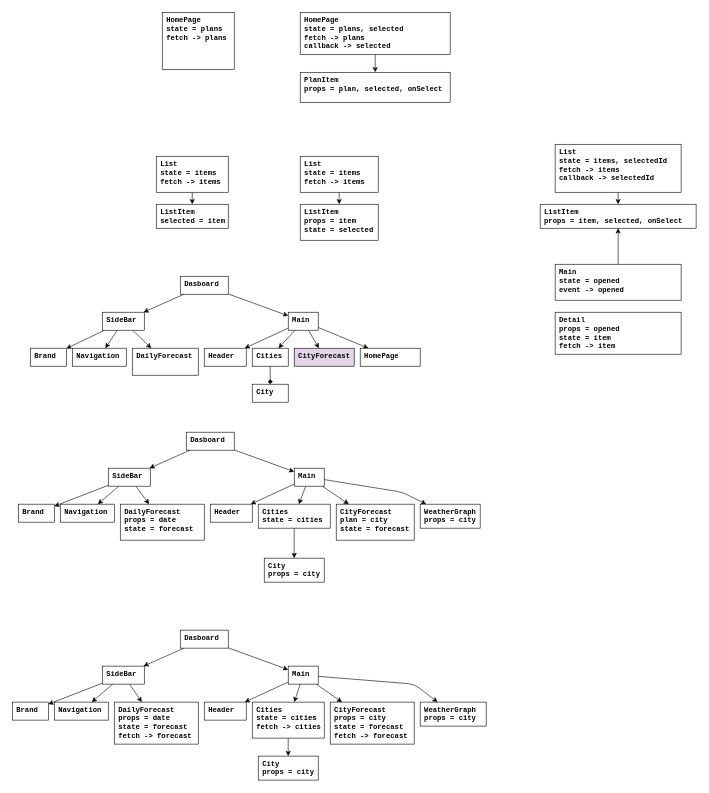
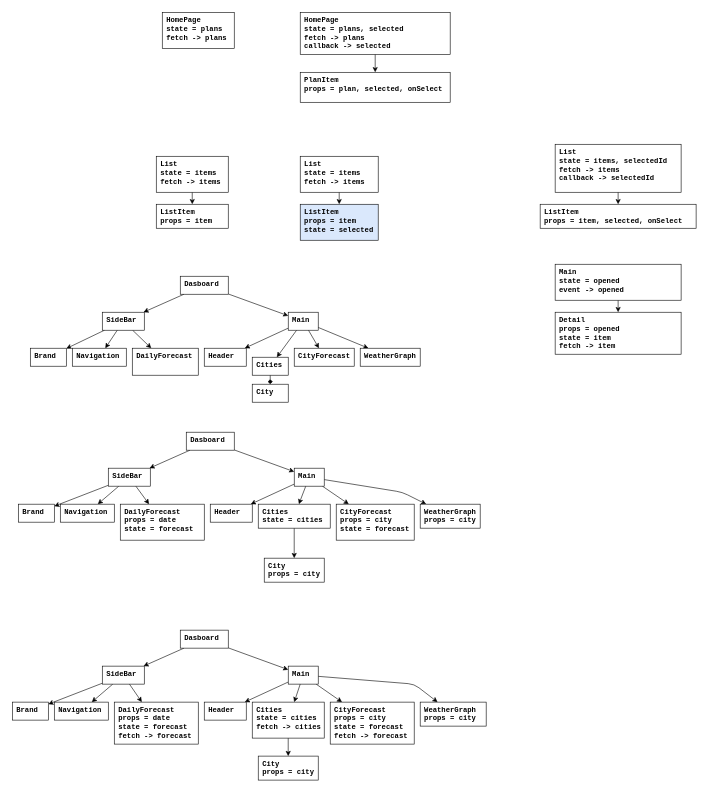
  <mxCell id="0" />
  <mxCell id="1" parent="0" />
- <mxCell id="2" value="&lt;b&gt;HomePage&lt;br&gt;state = plans&lt;br&gt;fetch -&amp;gt; plans&lt;br&gt;&lt;/b&gt;" style="rounded=0;whiteSpace=wrap;html=1;fontFamily=Courier New;align=left;verticalAlign=top;spacingLeft=5;" parent="1" vertex="1"><mxGeometry x="270" y="20" width="120" height="95" as="geometry" /></mxCell>
+ <mxCell id="2" value="&lt;b&gt;HomePage&lt;br&gt;state = plans&lt;br&gt;fetch -&amp;gt; plans&lt;br&gt;&lt;/b&gt;" style="rounded=0;whiteSpace=wrap;html=1;fontFamily=Courier New;align=left;verticalAlign=top;spacingLeft=5;" parent="1" vertex="1"><mxGeometry x="270" y="20" width="120" height="60" as="geometry" /></mxCell>
  <mxCell id="3" style="edgeStyle=none;html=1;fontFamily=Courier New;rounded=0;" parent="1" source="4" target="5" edge="1"><mxGeometry relative="1" as="geometry" /></mxCell>
  <mxCell id="4" value="&lt;b&gt;HomePage&lt;br&gt;state = plans, selected&lt;br&gt;fetch -&amp;gt; plans&lt;br&gt;callback -&amp;gt; selected&lt;br&gt;&lt;/b&gt;" style="rounded=0;whiteSpace=wrap;html=1;fontFamily=Courier New;align=left;verticalAlign=top;spacingLeft=5;" parent="1" vertex="1"><mxGeometry x="500" y="20" width="250" height="70" as="geometry" /></mxCell>
  <mxCell id="5" value="&lt;b&gt;PlanItem&lt;br&gt;props = plan, selected, onSelect&lt;br&gt;&lt;br&gt;&lt;/b&gt;" style="rounded=0;whiteSpace=wrap;html=1;fontFamily=Courier New;align=left;verticalAlign=top;spacingLeft=5;" parent="1" vertex="1"><mxGeometry x="500" y="120" width="250" height="50" as="geometry" /></mxCell>
  <mxCell id="6" style="edgeStyle=none;html=1;" parent="1" source="7" target="8" edge="1"><mxGeometry relative="1" as="geometry" /></mxCell>
  <mxCell id="7" value="&lt;b&gt;List&lt;br&gt;state = items&lt;br&gt;fetch -&amp;gt; items&lt;br&gt;&lt;/b&gt;" style="rounded=0;whiteSpace=wrap;html=1;fontFamily=Courier New;align=left;verticalAlign=top;spacingLeft=5;" parent="1" vertex="1"><mxGeometry x="260" y="260" width="120" height="60" as="geometry" /></mxCell>
- <mxCell id="8" value="&lt;b&gt;ListItem&lt;br&gt;selected = item&lt;br&gt;&lt;/b&gt;" style="rounded=0;whiteSpace=wrap;html=1;fontFamily=Courier New;align=left;verticalAlign=top;spacingLeft=5;" parent="1" vertex="1"><mxGeometry x="260" y="340" width="120" height="40" as="geometry" /></mxCell>
+ <mxCell id="8" value="&lt;b&gt;ListItem&lt;br&gt;props = item&lt;br&gt;&lt;/b&gt;" style="rounded=0;whiteSpace=wrap;html=1;fontFamily=Courier New;align=left;verticalAlign=top;spacingLeft=5;" parent="1" vertex="1"><mxGeometry x="260" y="340" width="120" height="40" as="geometry" /></mxCell>
  <mxCell id="9" style="edgeStyle=none;html=1;" parent="1" source="10" target="11" edge="1"><mxGeometry relative="1" as="geometry" /></mxCell>
  <mxCell id="10" value="&lt;b&gt;List&lt;br&gt;state = items&lt;br&gt;fetch -&amp;gt; items&lt;br&gt;&lt;/b&gt;" style="rounded=0;whiteSpace=wrap;html=1;fontFamily=Courier New;align=left;verticalAlign=top;spacingLeft=5;" parent="1" vertex="1"><mxGeometry x="500" y="260" width="130" height="60" as="geometry" /></mxCell>
- <mxCell id="11" value="&lt;b&gt;ListItem&lt;br&gt;props = item&lt;br&gt;state = selected&lt;br&gt;&lt;/b&gt;" style="rounded=0;whiteSpace=wrap;html=1;fontFamily=Courier New;align=left;verticalAlign=top;spacingLeft=5;" parent="1" vertex="1"><mxGeometry x="500" y="340" width="130" height="60" as="geometry" /></mxCell>
+ <mxCell id="11" value="&lt;b&gt;ListItem&lt;br&gt;props = item&lt;br&gt;state = selected&lt;br&gt;&lt;/b&gt;" style="rounded=0;whiteSpace=wrap;html=1;fontFamily=Courier New;align=left;verticalAlign=top;spacingLeft=5;fillColor=#dae8fc;" parent="1" vertex="1"><mxGeometry x="500" y="340" width="130" height="60" as="geometry" /></mxCell>
  <mxCell id="12" style="edgeStyle=none;html=1;" parent="1" source="15" target="16" edge="1"><mxGeometry relative="1" as="geometry" /></mxCell>
  <mxCell id="13" style="edgeStyle=none;html=1;" parent="1" source="15" target="17" edge="1"><mxGeometry relative="1" as="geometry" /></mxCell>
  <mxCell id="14" style="edgeStyle=none;html=1;" parent="1" source="15" target="18" edge="1"><mxGeometry relative="1" as="geometry" /></mxCell>
  <mxCell id="15" value="&lt;b&gt;SideBar&lt;br&gt;&lt;/b&gt;" style="rounded=0;whiteSpace=wrap;html=1;fontFamily=Courier New;align=left;verticalAlign=top;spacingLeft=5;" parent="1" vertex="1"><mxGeometry x="170" y="520" width="70" height="30" as="geometry" /></mxCell>
  <mxCell id="16" value="&lt;b&gt;Brand&lt;br&gt;&lt;/b&gt;" style="rounded=0;whiteSpace=wrap;html=1;fontFamily=Courier New;align=left;verticalAlign=top;spacingLeft=5;" parent="1" vertex="1"><mxGeometry x="50" y="580" width="60" height="30" as="geometry" /></mxCell>
  <mxCell id="17" value="&lt;b&gt;Navigation&lt;br&gt;&lt;/b&gt;" style="rounded=0;whiteSpace=wrap;html=1;fontFamily=Courier New;align=left;verticalAlign=top;spacingLeft=5;" parent="1" vertex="1"><mxGeometry x="120" y="580" width="90" height="30" as="geometry" /></mxCell>
  <mxCell id="18" value="&lt;b&gt;DailyForecast&lt;br&gt;&lt;/b&gt;" style="rounded=0;whiteSpace=wrap;html=1;fontFamily=Courier New;align=left;verticalAlign=top;spacingLeft=5;" parent="1" vertex="1"><mxGeometry x="220" y="580" width="110" height="45" as="geometry" /></mxCell>
  <mxCell id="19" style="edgeStyle=none;html=1;" parent="1" source="21" target="15" edge="1"><mxGeometry relative="1" as="geometry" /></mxCell>
  <mxCell id="20" style="edgeStyle=none;html=1;" parent="1" source="21" target="26" edge="1"><mxGeometry relative="1" as="geometry" /></mxCell>
  <mxCell id="21" value="&lt;b&gt;Dasboard&lt;br&gt;&lt;/b&gt;" style="rounded=0;whiteSpace=wrap;html=1;fontFamily=Courier New;align=left;verticalAlign=top;spacingLeft=5;" parent="1" vertex="1"><mxGeometry x="300" y="460" width="80" height="30" as="geometry" /></mxCell>
  <mxCell id="22" style="edgeStyle=none;html=1;" parent="1" source="26" target="27" edge="1"><mxGeometry relative="1" as="geometry" /></mxCell>
  <mxCell id="23" style="edgeStyle=none;html=1;" parent="1" source="26" target="29" edge="1"><mxGeometry relative="1" as="geometry" /></mxCell>
  <mxCell id="24" style="edgeStyle=none;html=1;" parent="1" source="26" target="30" edge="1"><mxGeometry relative="1" as="geometry" /></mxCell>
  <mxCell id="25" style="edgeStyle=none;html=1;" parent="1" source="26" target="31" edge="1"><mxGeometry relative="1" as="geometry" /></mxCell>
  <mxCell id="26" value="&lt;b&gt;Main&lt;br&gt;&lt;/b&gt;" style="rounded=0;whiteSpace=wrap;html=1;fontFamily=Courier New;align=left;verticalAlign=top;spacingLeft=5;" parent="1" vertex="1"><mxGeometry x="480" y="520" width="50" height="30" as="geometry" /></mxCell>
  <mxCell id="27" value="&lt;b&gt;Header&lt;br&gt;&lt;/b&gt;" style="rounded=0;whiteSpace=wrap;html=1;fontFamily=Courier New;align=left;verticalAlign=top;spacingLeft=5;" parent="1" vertex="1"><mxGeometry x="340" y="580" width="70" height="30" as="geometry" /></mxCell>
  <mxCell id="28" style="edgeStyle=none;html=1;endArrow=diamond;" parent="1" source="29" target="32" edge="1"><mxGeometry relative="1" as="geometry" /></mxCell>
- <mxCell id="29" value="&lt;b&gt;Cities&lt;br&gt;&lt;/b&gt;" style="rounded=0;whiteSpace=wrap;html=1;fontFamily=Courier New;align=left;verticalAlign=top;spacingLeft=5;" parent="1" vertex="1"><mxGeometry x="420" y="580" width="60" height="30" as="geometry" /></mxCell>
- <mxCell id="30" value="&lt;b&gt;CityForecast&lt;br&gt;&lt;/b&gt;" style="rounded=0;whiteSpace=wrap;html=1;fontFamily=Courier New;align=left;verticalAlign=top;spacingLeft=5;fillColor=#e1d5e7;" parent="1" vertex="1"><mxGeometry x="490" y="580" width="100" height="30" as="geometry" /></mxCell>
- <mxCell id="31" value="&lt;b&gt;HomePage&lt;br&gt;&lt;/b&gt;" style="rounded=0;whiteSpace=wrap;html=1;fontFamily=Courier New;align=left;verticalAlign=top;spacingLeft=5;" parent="1" vertex="1"><mxGeometry x="600" y="580" width="100" height="30" as="geometry" /></mxCell>
+ <mxCell id="29" value="&lt;b&gt;Cities&lt;br&gt;&lt;/b&gt;" style="rounded=0;whiteSpace=wrap;html=1;fontFamily=Courier New;align=left;verticalAlign=top;spacingLeft=5;" parent="1" vertex="1"><mxGeometry x="420" y="595" width="60" height="30" as="geometry" /></mxCell>
+ <mxCell id="30" value="&lt;b&gt;CityForecast&lt;br&gt;&lt;/b&gt;" style="rounded=0;whiteSpace=wrap;html=1;fontFamily=Courier New;align=left;verticalAlign=top;spacingLeft=5;" parent="1" vertex="1"><mxGeometry x="490" y="580" width="100" height="30" as="geometry" /></mxCell>
+ <mxCell id="31" value="&lt;b&gt;WeatherGraph&lt;br&gt;&lt;/b&gt;" style="rounded=0;whiteSpace=wrap;html=1;fontFamily=Courier New;align=left;verticalAlign=top;spacingLeft=5;" parent="1" vertex="1"><mxGeometry x="600" y="580" width="100" height="30" as="geometry" /></mxCell>
  <mxCell id="32" value="&lt;b&gt;City&lt;br&gt;&lt;/b&gt;" style="rounded=0;whiteSpace=wrap;html=1;fontFamily=Courier New;align=left;verticalAlign=top;spacingLeft=5;" parent="1" vertex="1"><mxGeometry x="420" y="640" width="60" height="30" as="geometry" /></mxCell>
  <mxCell id="33" style="edgeStyle=none;html=1;" parent="1" source="36" target="37" edge="1"><mxGeometry relative="1" as="geometry" /></mxCell>
  <mxCell id="34" style="edgeStyle=none;html=1;" parent="1" source="36" target="38" edge="1"><mxGeometry relative="1" as="geometry" /></mxCell>
  <mxCell id="35" style="edgeStyle=none;html=1;" parent="1" source="36" target="39" edge="1"><mxGeometry relative="1" as="geometry" /></mxCell>
  <mxCell id="36" value="&lt;b&gt;SideBar&lt;br&gt;&lt;/b&gt;" style="rounded=0;whiteSpace=wrap;html=1;fontFamily=Courier New;align=left;verticalAlign=top;spacingLeft=5;" parent="1" vertex="1"><mxGeometry x="180" y="780" width="70" height="30" as="geometry" /></mxCell>
  <mxCell id="37" value="&lt;b&gt;Brand&lt;br&gt;&lt;/b&gt;" style="rounded=0;whiteSpace=wrap;html=1;fontFamily=Courier New;align=left;verticalAlign=top;spacingLeft=5;" parent="1" vertex="1"><mxGeometry x="30" y="840" width="60" height="30" as="geometry" /></mxCell>
  <mxCell id="38" value="&lt;b&gt;Navigation&lt;br&gt;&lt;/b&gt;" style="rounded=0;whiteSpace=wrap;html=1;fontFamily=Courier New;align=left;verticalAlign=top;spacingLeft=5;" parent="1" vertex="1"><mxGeometry x="100" y="840" width="90" height="30" as="geometry" /></mxCell>
  <mxCell id="39" value="&lt;b&gt;DailyForecast&lt;br&gt;props = date&lt;br&gt;state = forecast&lt;br&gt;&lt;/b&gt;" style="rounded=0;whiteSpace=wrap;html=1;fontFamily=Courier New;align=left;verticalAlign=top;spacingLeft=5;" parent="1" vertex="1"><mxGeometry x="200" y="840" width="140" height="60" as="geometry" /></mxCell>
  <mxCell id="40" style="edgeStyle=none;html=1;" parent="1" source="42" target="36" edge="1"><mxGeometry relative="1" as="geometry" /></mxCell>
  <mxCell id="41" style="edgeStyle=none;html=1;" parent="1" source="42" target="47" edge="1"><mxGeometry relative="1" as="geometry" /></mxCell>
  <mxCell id="42" value="&lt;b&gt;Dasboard&lt;br&gt;&lt;/b&gt;" style="rounded=0;whiteSpace=wrap;html=1;fontFamily=Courier New;align=left;verticalAlign=top;spacingLeft=5;" parent="1" vertex="1"><mxGeometry x="310" y="720" width="80" height="30" as="geometry" /></mxCell>
  <mxCell id="43" style="edgeStyle=none;html=1;" parent="1" source="47" target="48" edge="1"><mxGeometry relative="1" as="geometry" /></mxCell>
  <mxCell id="44" style="edgeStyle=none;html=1;" parent="1" source="47" target="50" edge="1"><mxGeometry relative="1" as="geometry" /></mxCell>
  <mxCell id="45" style="edgeStyle=none;html=1;" parent="1" source="47" target="51" edge="1"><mxGeometry relative="1" as="geometry" /></mxCell>
  <mxCell id="46" style="edgeStyle=none;html=1;" parent="1" source="47" target="52" edge="1"><mxGeometry relative="1" as="geometry"><Array as="points"><mxPoint x="670" y="820" /></Array></mxGeometry></mxCell>
  <mxCell id="47" value="&lt;b&gt;Main&lt;br&gt;&lt;/b&gt;" style="rounded=0;whiteSpace=wrap;html=1;fontFamily=Courier New;align=left;verticalAlign=top;spacingLeft=5;" parent="1" vertex="1"><mxGeometry x="490" y="780" width="50" height="30" as="geometry" /></mxCell>
  <mxCell id="48" value="&lt;b&gt;Header&lt;br&gt;&lt;/b&gt;" style="rounded=0;whiteSpace=wrap;html=1;fontFamily=Courier New;align=left;verticalAlign=top;spacingLeft=5;" parent="1" vertex="1"><mxGeometry x="350" y="840" width="70" height="30" as="geometry" /></mxCell>
  <mxCell id="49" style="edgeStyle=none;html=1;" parent="1" source="50" target="53" edge="1"><mxGeometry relative="1" as="geometry" /></mxCell>
  <mxCell id="50" value="&lt;b&gt;Cities&lt;br&gt;state = cities&lt;br&gt;&lt;/b&gt;" style="rounded=0;whiteSpace=wrap;html=1;fontFamily=Courier New;align=left;verticalAlign=top;spacingLeft=5;" parent="1" vertex="1"><mxGeometry x="430" y="840" width="120" height="40" as="geometry" /></mxCell>
- <mxCell id="51" value="&lt;b&gt;CityForecast&lt;br&gt;plan = city&lt;br&gt;state = forecast&lt;br&gt;&lt;/b&gt;" style="rounded=0;whiteSpace=wrap;html=1;fontFamily=Courier New;align=left;verticalAlign=top;spacingLeft=5;" parent="1" vertex="1"><mxGeometry x="560" y="840" width="130" height="60" as="geometry" /></mxCell>
+ <mxCell id="51" value="&lt;b&gt;CityForecast&lt;br&gt;props = city&lt;br&gt;state = forecast&lt;br&gt;&lt;/b&gt;" style="rounded=0;whiteSpace=wrap;html=1;fontFamily=Courier New;align=left;verticalAlign=top;spacingLeft=5;" parent="1" vertex="1"><mxGeometry x="560" y="840" width="130" height="60" as="geometry" /></mxCell>
  <mxCell id="52" value="&lt;b&gt;WeatherGraph&lt;br&gt;props = city&lt;br&gt;&lt;/b&gt;" style="rounded=0;whiteSpace=wrap;html=1;fontFamily=Courier New;align=left;verticalAlign=top;spacingLeft=5;" parent="1" vertex="1"><mxGeometry x="700" y="840" width="100" height="40" as="geometry" /></mxCell>
  <mxCell id="53" value="&lt;b&gt;City&lt;br&gt;props = city&lt;br&gt;&lt;/b&gt;" style="rounded=0;whiteSpace=wrap;html=1;fontFamily=Courier New;align=left;verticalAlign=top;spacingLeft=5;" parent="1" vertex="1"><mxGeometry x="440" y="930" width="100" height="40" as="geometry" /></mxCell>
  <mxCell id="54" style="edgeStyle=none;html=1;" parent="1" source="57" target="58" edge="1"><mxGeometry relative="1" as="geometry" /></mxCell>
  <mxCell id="55" style="edgeStyle=none;html=1;" parent="1" source="57" target="59" edge="1"><mxGeometry relative="1" as="geometry" /></mxCell>
  <mxCell id="56" style="edgeStyle=none;html=1;" parent="1" source="57" target="60" edge="1"><mxGeometry relative="1" as="geometry" /></mxCell>
  <mxCell id="57" value="&lt;b&gt;SideBar&lt;br&gt;&lt;/b&gt;" style="rounded=0;whiteSpace=wrap;html=1;fontFamily=Courier New;align=left;verticalAlign=top;spacingLeft=5;" parent="1" vertex="1"><mxGeometry x="170" y="1110" width="70" height="30" as="geometry" /></mxCell>
  <mxCell id="58" value="&lt;b&gt;Brand&lt;br&gt;&lt;/b&gt;" style="rounded=0;whiteSpace=wrap;html=1;fontFamily=Courier New;align=left;verticalAlign=top;spacingLeft=5;" parent="1" vertex="1"><mxGeometry x="20" y="1170" width="60" height="30" as="geometry" /></mxCell>
  <mxCell id="59" value="&lt;b&gt;Navigation&lt;br&gt;&lt;/b&gt;" style="rounded=0;whiteSpace=wrap;html=1;fontFamily=Courier New;align=left;verticalAlign=top;spacingLeft=5;" parent="1" vertex="1"><mxGeometry x="90" y="1170" width="90" height="30" as="geometry" /></mxCell>
  <mxCell id="60" value="&lt;b&gt;DailyForecast&lt;br&gt;props = date&lt;br&gt;state = forecast&lt;br&gt;fetch -&amp;gt; forecast&lt;br&gt;&lt;/b&gt;" style="rounded=0;whiteSpace=wrap;html=1;fontFamily=Courier New;align=left;verticalAlign=top;spacingLeft=5;" parent="1" vertex="1"><mxGeometry x="190" y="1170" width="140" height="70" as="geometry" /></mxCell>
  <mxCell id="61" style="edgeStyle=none;html=1;" parent="1" source="63" target="57" edge="1"><mxGeometry relative="1" as="geometry" /></mxCell>
  <mxCell id="62" style="edgeStyle=none;html=1;" parent="1" source="63" target="68" edge="1"><mxGeometry relative="1" as="geometry" /></mxCell>
  <mxCell id="63" value="&lt;b&gt;Dasboard&lt;br&gt;&lt;/b&gt;" style="rounded=0;whiteSpace=wrap;html=1;fontFamily=Courier New;align=left;verticalAlign=top;spacingLeft=5;" parent="1" vertex="1"><mxGeometry x="300" y="1050" width="80" height="30" as="geometry" /></mxCell>
  <mxCell id="64" style="edgeStyle=none;html=1;" parent="1" source="68" target="69" edge="1"><mxGeometry relative="1" as="geometry" /></mxCell>
  <mxCell id="65" style="edgeStyle=none;html=1;" parent="1" source="68" target="71" edge="1"><mxGeometry relative="1" as="geometry" /></mxCell>
  <mxCell id="66" style="edgeStyle=none;html=1;" parent="1" source="68" target="72" edge="1"><mxGeometry relative="1" as="geometry" /></mxCell>
  <mxCell id="67" style="edgeStyle=none;html=1;" parent="1" source="68" target="73" edge="1"><mxGeometry relative="1" as="geometry"><Array as="points"><mxPoint x="690" y="1140" /></Array></mxGeometry></mxCell>
  <mxCell id="68" value="&lt;b&gt;Main&lt;br&gt;&lt;/b&gt;" style="rounded=0;whiteSpace=wrap;html=1;fontFamily=Courier New;align=left;verticalAlign=top;spacingLeft=5;" parent="1" vertex="1"><mxGeometry x="480" y="1110" width="50" height="30" as="geometry" /></mxCell>
  <mxCell id="69" value="&lt;b&gt;Header&lt;br&gt;&lt;/b&gt;" style="rounded=0;whiteSpace=wrap;html=1;fontFamily=Courier New;align=left;verticalAlign=top;spacingLeft=5;" parent="1" vertex="1"><mxGeometry x="340" y="1170" width="70" height="30" as="geometry" /></mxCell>
  <mxCell id="70" style="edgeStyle=none;html=1;" parent="1" source="71" target="74" edge="1"><mxGeometry relative="1" as="geometry" /></mxCell>
  <mxCell id="71" value="&lt;b&gt;Cities&lt;br&gt;state = cities&lt;br&gt;fetch -&amp;gt; cities&lt;br&gt;&lt;/b&gt;" style="rounded=0;whiteSpace=wrap;html=1;fontFamily=Courier New;align=left;verticalAlign=top;spacingLeft=5;" parent="1" vertex="1"><mxGeometry x="420" y="1170" width="120" height="60" as="geometry" /></mxCell>
  <mxCell id="72" value="&lt;b&gt;CityForecast&lt;br&gt;props = city&lt;br&gt;state = forecast&lt;br&gt;fetch -&amp;gt; forecast&lt;br&gt;&lt;/b&gt;" style="rounded=0;whiteSpace=wrap;html=1;fontFamily=Courier New;align=left;verticalAlign=top;spacingLeft=5;" parent="1" vertex="1"><mxGeometry x="550" y="1170" width="140" height="70" as="geometry" /></mxCell>
  <mxCell id="73" value="&lt;b&gt;WeatherGraph&lt;br&gt;props = city&lt;br&gt;&lt;/b&gt;" style="rounded=0;whiteSpace=wrap;html=1;fontFamily=Courier New;align=left;verticalAlign=top;spacingLeft=5;" parent="1" vertex="1"><mxGeometry x="700" y="1170" width="110" height="40" as="geometry" /></mxCell>
  <mxCell id="74" value="&lt;b&gt;City&lt;br&gt;props = city&lt;br&gt;&lt;/b&gt;" style="rounded=0;whiteSpace=wrap;html=1;fontFamily=Courier New;align=left;verticalAlign=top;spacingLeft=5;" parent="1" vertex="1"><mxGeometry x="430" y="1260" width="100" height="40" as="geometry" /></mxCell>
  <mxCell id="75" style="edgeStyle=none;html=1;" parent="1" source="76" target="77" edge="1"><mxGeometry relative="1" as="geometry" /></mxCell>
  <mxCell id="76" value="&lt;b&gt;List&lt;br&gt;state = items, selectedId&lt;br&gt;fetch -&amp;gt; items&lt;br&gt;callback -&amp;gt; selectedId&lt;br&gt;&lt;/b&gt;" style="rounded=0;whiteSpace=wrap;html=1;fontFamily=Courier New;align=left;verticalAlign=top;spacingLeft=5;" parent="1" vertex="1"><mxGeometry x="925" y="240" width="210" height="80" as="geometry" /></mxCell>
  <mxCell id="77" value="&lt;b&gt;ListItem&lt;br&gt;props = item, selected, onSelect&lt;br&gt;&lt;/b&gt;" style="rounded=0;whiteSpace=wrap;html=1;fontFamily=Courier New;align=left;verticalAlign=top;spacingLeft=5;" parent="1" vertex="1"><mxGeometry x="900" y="340" width="260" height="40" as="geometry" /></mxCell>
- <mxCell id="78" style="edgeStyle=none;html=1;" parent="1" source="79" target="77" edge="1"><mxGeometry relative="1" as="geometry" /></mxCell>
+ <mxCell id="78" style="edgeStyle=none;html=1;" parent="1" source="79" target="80" edge="1"><mxGeometry relative="1" as="geometry" /></mxCell>
  <mxCell id="79" value="&lt;b&gt;Main&lt;br&gt;state = opened&lt;br&gt;event -&amp;gt; opened&lt;br&gt;&lt;/b&gt;" style="rounded=0;whiteSpace=wrap;html=1;fontFamily=Courier New;align=left;verticalAlign=top;spacingLeft=5;" parent="1" vertex="1"><mxGeometry x="925" y="440" width="210" height="60" as="geometry" /></mxCell>
  <mxCell id="80" value="&lt;b&gt;Detail&lt;br&gt;props = opened&lt;br&gt;state = item&lt;br&gt;fetch -&amp;gt; item&lt;br&gt;&lt;br&gt;&lt;/b&gt;" style="rounded=0;whiteSpace=wrap;html=1;fontFamily=Courier New;align=left;verticalAlign=top;spacingLeft=5;" parent="1" vertex="1"><mxGeometry x="925" y="520" width="210" height="70" as="geometry" /></mxCell>
